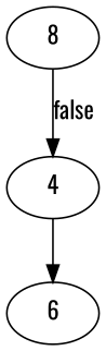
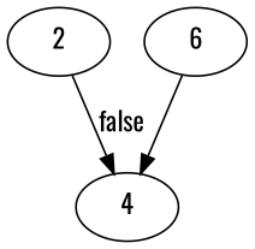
  digraph {
    fontname=Oswald
    node [fontname=Oswald]
    edge [fontname=Oswald]
-   n1 [label=8]
+   n1 [label=2]
    n2 [label=4]
    n3 [label=6]
    n1 -> n2 [label=false]
-   n2 -> n3
+   n3 -> n2
  }
